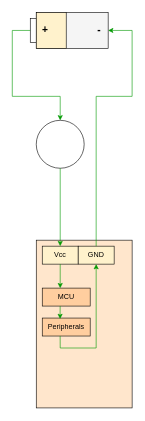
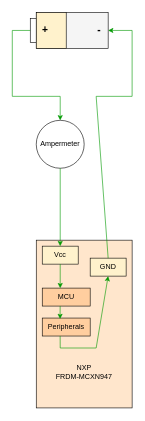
  <mxCell id="0" />
  <mxCell id="1" parent="0" />
  <mxCell id="2" value="" style="rounded=0;whiteSpace=wrap;html=1;fillColor=#ffe6cc;strokeColor=#000000;" vertex="1" parent="1"><mxGeometry x="60" y="400" width="160" height="280" as="geometry" /></mxCell>
+ <mxCell id="3" value="&lt;div&gt;NXP&lt;/div&gt;FRDM-MCXN947" style="text;html=1;align=center;verticalAlign=middle;whiteSpace=wrap;rounded=0;" vertex="1" parent="1"><mxGeometry x="60" y="600" width="160" height="40" as="geometry" /></mxCell>
  <mxCell id="4" value="Vcc" style="text;html=1;align=center;verticalAlign=middle;whiteSpace=wrap;rounded=0;strokeColor=#000000;fillColor=#fff2cc;" vertex="1" parent="1"><mxGeometry x="70" y="410" width="60" height="30" as="geometry" /></mxCell>
- <mxCell id="5" value="GND" style="text;html=1;align=center;verticalAlign=middle;whiteSpace=wrap;rounded=0;strokeColor=#000000;fillColor=#fff2cc;" vertex="1" parent="1"><mxGeometry x="130" y="410" width="60" height="30" as="geometry" /></mxCell>
+ <mxCell id="5" value="GND" style="text;html=1;align=center;verticalAlign=middle;whiteSpace=wrap;rounded=0;strokeColor=#000000;fillColor=#fff2cc;" vertex="1" parent="1"><mxGeometry x="150" y="430" width="60" height="30" as="geometry" /></mxCell>
  <mxCell id="6" value="" style="ellipse;whiteSpace=wrap;html=1;aspect=fixed;" vertex="1" parent="1"><mxGeometry x="60" y="200" width="80" height="80" as="geometry" /></mxCell>
+ <mxCell id="7" value="Ampermeter" style="text;html=1;align=center;verticalAlign=middle;whiteSpace=wrap;rounded=0;" vertex="1" parent="1"><mxGeometry x="70" y="225" width="60" height="30" as="geometry" /></mxCell>
  <mxCell id="8" value="" style="endArrow=classic;html=1;rounded=0;exitX=0.5;exitY=1;exitDx=0;exitDy=0;entryX=0.5;entryY=0;entryDx=0;entryDy=0;strokeColor=#009900;" edge="1" parent="1" source="6" target="4"><mxGeometry width="50" height="50" relative="1" as="geometry"><mxPoint x="60" y="490" as="sourcePoint" /><mxPoint x="110" y="440" as="targetPoint" /></mxGeometry></mxCell>
  <mxCell id="9" value="" style="endArrow=classic;html=1;rounded=0;exitX=0.5;exitY=0;exitDx=0;exitDy=0;strokeColor=#009900;entryX=1;entryY=0.5;entryDx=0;entryDy=0;" edge="1" parent="1" source="5" target="10"><mxGeometry width="50" height="50" relative="1" as="geometry"><mxPoint x="360" y="220" as="sourcePoint" /><mxPoint x="220" y="40" as="targetPoint" /><Array as="points"><mxPoint x="160" y="160" /><mxPoint x="220" y="160" /><mxPoint x="220" y="50" /></Array></mxGeometry></mxCell>
  <mxCell id="10" value="" style="rounded=0;whiteSpace=wrap;html=1;fillColor=#f5f5f5;fontColor=#333333;strokeColor=#000000;" vertex="1" parent="1"><mxGeometry x="60" y="20" width="120" height="60" as="geometry" /></mxCell>
  <mxCell id="11" value="" style="rounded=0;whiteSpace=wrap;html=1;" vertex="1" parent="1"><mxGeometry x="50" y="30" width="10" height="40" as="geometry" /></mxCell>
  <mxCell id="12" value="" style="rounded=0;whiteSpace=wrap;html=1;fillColor=#fff2cc;strokeColor=#000000;" vertex="1" parent="1"><mxGeometry x="60" y="20" width="50" height="60" as="geometry" /></mxCell>
  <mxCell id="13" value="" style="endArrow=classic;html=1;rounded=0;exitX=0;exitY=0.5;exitDx=0;exitDy=0;entryX=0.5;entryY=0;entryDx=0;entryDy=0;strokeColor=#009900;" edge="1" parent="1" source="11" target="6"><mxGeometry width="50" height="50" relative="1" as="geometry"><mxPoint x="-50" y="125" as="sourcePoint" /><mxPoint x="-50" y="255" as="targetPoint" /><Array as="points"><mxPoint x="20" y="50" /><mxPoint x="20" y="160" /><mxPoint x="100" y="160" /></Array></mxGeometry></mxCell>
  <mxCell id="14" value="&lt;font style=&quot;font-size: 17px;&quot;&gt;&lt;b&gt;+&lt;/b&gt;&lt;/font&gt;" style="text;html=1;align=center;verticalAlign=middle;whiteSpace=wrap;rounded=0;" vertex="1" parent="1"><mxGeometry x="60" y="35" width="30" height="30" as="geometry" /></mxCell>
  <mxCell id="15" value="&lt;font style=&quot;font-size: 17px;&quot;&gt;&lt;b&gt;-&lt;/b&gt;&lt;/font&gt;" style="text;html=1;align=center;verticalAlign=middle;whiteSpace=wrap;rounded=0;" vertex="1" parent="1"><mxGeometry x="150" y="35" width="30" height="30" as="geometry" /></mxCell>
  <mxCell id="16" value="MCU" style="text;html=1;align=center;verticalAlign=middle;whiteSpace=wrap;rounded=0;strokeColor=#000000;fillColor=#FFCE9F;" vertex="1" parent="1"><mxGeometry x="70" y="480" width="80" height="30" as="geometry" /></mxCell>
  <mxCell id="17" value="Peripherals" style="text;html=1;align=center;verticalAlign=middle;whiteSpace=wrap;rounded=0;strokeColor=#000000;fillColor=#FFCE9F;" vertex="1" parent="1"><mxGeometry x="70" y="530" width="80" height="30" as="geometry" /></mxCell>
  <mxCell id="18" value="" style="endArrow=classic;html=1;rounded=0;entryX=0.375;entryY=0.005;entryDx=0;entryDy=0;strokeColor=#009900;entryPerimeter=0;" edge="1" parent="1" target="16"><mxGeometry width="50" height="50" relative="1" as="geometry"><mxPoint x="100" y="440" as="sourcePoint" /><mxPoint x="-10" y="510" as="targetPoint" /></mxGeometry></mxCell>
  <mxCell id="19" value="" style="endArrow=classic;html=1;rounded=0;entryX=0.372;entryY=0.05;entryDx=0;entryDy=0;strokeColor=#009900;entryPerimeter=0;" edge="1" parent="1" target="17"><mxGeometry width="50" height="50" relative="1" as="geometry"><mxPoint x="99.9" y="510" as="sourcePoint" /><mxPoint x="99.9" y="550" as="targetPoint" /></mxGeometry></mxCell>
  <mxCell id="20" value="" style="endArrow=classic;html=1;rounded=0;entryX=0.5;entryY=1;entryDx=0;entryDy=0;strokeColor=#009900;" edge="1" parent="1" target="5"><mxGeometry width="50" height="50" relative="1" as="geometry"><mxPoint x="99.89" y="560" as="sourcePoint" /><mxPoint x="99.99" y="582" as="targetPoint" /><Array as="points"><mxPoint x="100" y="580" /><mxPoint x="160" y="580" /></Array></mxGeometry></mxCell>
